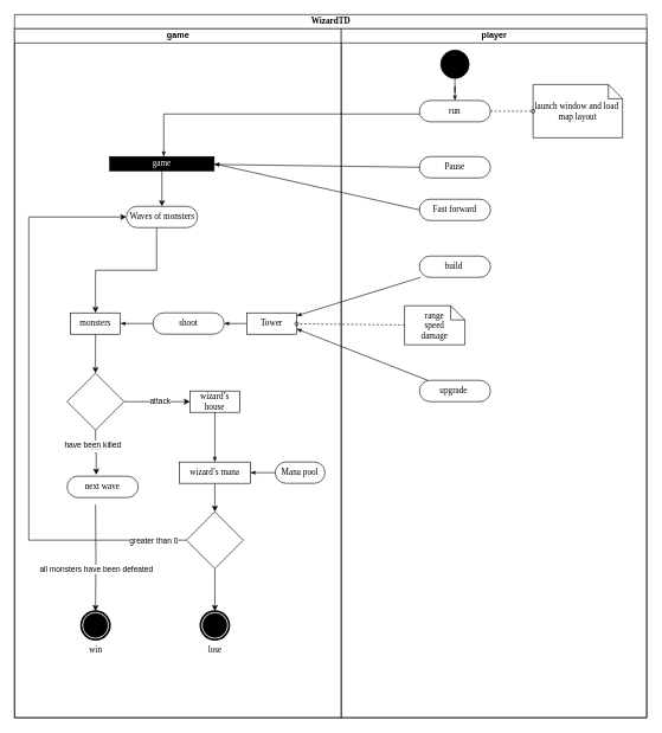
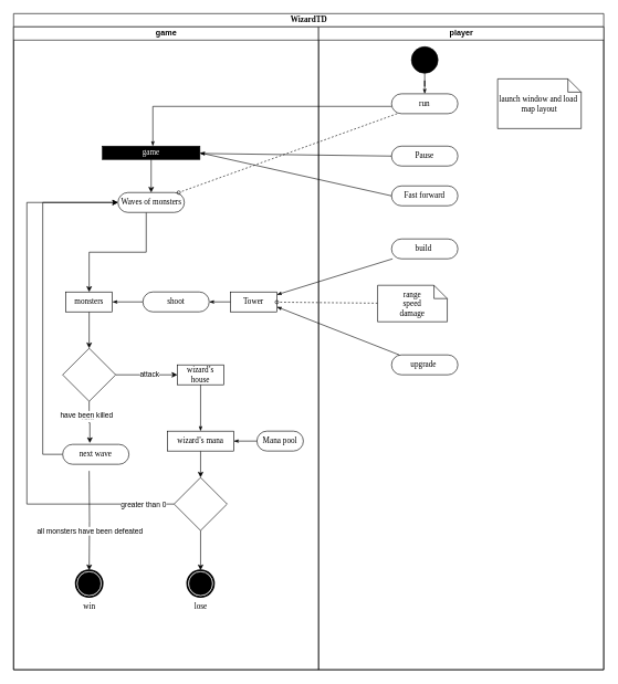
  <mxCell id="0" />
  <mxCell id="1" parent="0" />
  <mxCell id="2" value="WizardTD" style="swimlane;html=1;childLayout=stackLayout;startSize=20;rounded=0;shadow=0;comic=0;labelBackgroundColor=none;strokeWidth=1;fontFamily=Verdana;fontSize=12;align=center;" parent="1" vertex="1"><mxGeometry x="20" y="20" width="890" height="990" as="geometry" /></mxCell>
  <mxCell id="3" value="game" style="swimlane;html=1;startSize=20;" parent="2" vertex="1"><mxGeometry y="20" width="460" height="970" as="geometry" /></mxCell>
  <mxCell id="4" style="edgeStyle=orthogonalEdgeStyle;rounded=0;orthogonalLoop=1;jettySize=auto;html=1;" edge="1" parent="3" source="5" target="9"><mxGeometry relative="1" as="geometry" /></mxCell>
  <mxCell id="5" value="&lt;font color=&quot;#ffffff&quot;&gt;game&lt;/font&gt;" style="whiteSpace=wrap;html=1;rounded=0;shadow=0;comic=0;labelBackgroundColor=none;strokeWidth=1;fillColor=#000000;fontFamily=Verdana;fontSize=12;align=center;rotation=0;" parent="3" vertex="1"><mxGeometry x="134" y="180" width="147" height="20" as="geometry" /></mxCell>
  <mxCell id="6" style="edgeStyle=none;rounded=0;html=1;labelBackgroundColor=none;startArrow=none;startFill=0;startSize=5;endArrow=classicThin;endFill=1;endSize=5;jettySize=auto;orthogonalLoop=1;strokeWidth=1;fontFamily=Verdana;fontSize=12" parent="3" source="7" target="11" edge="1"><mxGeometry relative="1" as="geometry" /></mxCell>
  <mxCell id="7" value="shoot" style="rounded=1;whiteSpace=wrap;html=1;shadow=0;comic=0;labelBackgroundColor=none;strokeWidth=1;fontFamily=Verdana;fontSize=12;align=center;arcSize=50;" parent="3" vertex="1"><mxGeometry x="195" y="400" width="100" height="30" as="geometry" /></mxCell>
  <mxCell id="8" style="edgeStyle=orthogonalEdgeStyle;rounded=0;orthogonalLoop=1;jettySize=auto;html=1;" edge="1" parent="3" source="9" target="11"><mxGeometry relative="1" as="geometry"><Array as="points"><mxPoint x="200" y="340" /><mxPoint x="114" y="340" /></Array></mxGeometry></mxCell>
  <mxCell id="9" value="Waves of monsters" style="rounded=1;whiteSpace=wrap;html=1;shadow=0;comic=0;labelBackgroundColor=none;strokeWidth=1;fontFamily=Verdana;fontSize=12;align=center;arcSize=50;" vertex="1" parent="3"><mxGeometry x="157.5" y="250" width="100" height="30" as="geometry" /></mxCell>
  <mxCell id="10" value="" style="edgeStyle=orthogonalEdgeStyle;rounded=0;orthogonalLoop=1;jettySize=auto;html=1;" edge="1" parent="3" source="11" target="21"><mxGeometry relative="1" as="geometry" /></mxCell>
  <mxCell id="11" value="monsters" style="rounded=0;whiteSpace=wrap;html=1;shadow=0;comic=0;labelBackgroundColor=none;strokeWidth=1;fontFamily=Verdana;fontSize=12;align=center;arcSize=50;" vertex="1" parent="3"><mxGeometry x="79" y="400" width="70" height="30" as="geometry" /></mxCell>
  <mxCell id="12" value="Tower" style="rounded=0;whiteSpace=wrap;html=1;shadow=0;comic=0;labelBackgroundColor=none;strokeWidth=1;fontFamily=Verdana;fontSize=12;align=center;arcSize=50;" parent="3" vertex="1"><mxGeometry x="327" y="400" width="70" height="30" as="geometry" /></mxCell>
  <mxCell id="13" value="Mana pool" style="whiteSpace=wrap;html=1;shadow=0;comic=0;labelBackgroundColor=none;strokeWidth=1;fontFamily=Verdana;fontSize=12;align=center;arcSize=50;rounded=1;" parent="3" vertex="1"><mxGeometry x="367" y="610" width="70" height="30" as="geometry" /></mxCell>
  <mxCell id="14" value="wizard’s house" style="rounded=0;whiteSpace=wrap;html=1;shadow=0;comic=0;labelBackgroundColor=none;strokeWidth=1;fontFamily=Verdana;fontSize=12;align=center;arcSize=50;" vertex="1" parent="3"><mxGeometry x="247" y="510" width="70" height="30" as="geometry" /></mxCell>
  <mxCell id="15" style="edgeStyle=none;rounded=0;html=1;labelBackgroundColor=none;startArrow=none;startFill=0;startSize=5;endArrow=classicThin;endFill=1;endSize=5;jettySize=auto;orthogonalLoop=1;strokeWidth=1;fontFamily=Verdana;fontSize=12" edge="1" parent="3" source="12" target="7"><mxGeometry relative="1" as="geometry"><mxPoint x="165" y="550" as="sourcePoint" /><mxPoint x="150" y="590" as="targetPoint" /></mxGeometry></mxCell>
  <mxCell id="16" value="" style="edgeStyle=orthogonalEdgeStyle;rounded=0;orthogonalLoop=1;jettySize=auto;html=1;entryX=0.41;entryY=-0.067;entryDx=0;entryDy=0;entryPerimeter=0;" edge="1" parent="3" source="21" target="31"><mxGeometry relative="1" as="geometry"><mxPoint x="114" y="612" as="targetPoint" /></mxGeometry></mxCell>
  <mxCell id="17" value="Text" style="edgeLabel;html=1;align=center;verticalAlign=middle;resizable=0;points=[];" vertex="1" connectable="0" parent="16"><mxGeometry x="-0.244" y="-4" relative="1" as="geometry"><mxPoint as="offset" /></mxGeometry></mxCell>
  <mxCell id="18" value="have been killed" style="edgeLabel;html=1;align=center;verticalAlign=middle;resizable=0;points=[];" vertex="1" connectable="0" parent="16"><mxGeometry x="-0.378" y="-5" relative="1" as="geometry"><mxPoint as="offset" /></mxGeometry></mxCell>
  <mxCell id="19" value="" style="edgeStyle=orthogonalEdgeStyle;rounded=0;orthogonalLoop=1;jettySize=auto;html=1;" edge="1" parent="3" source="21" target="14"><mxGeometry relative="1" as="geometry" /></mxCell>
  <mxCell id="20" value="attack" style="edgeLabel;html=1;align=center;verticalAlign=middle;resizable=0;points=[];" vertex="1" connectable="0" parent="19"><mxGeometry x="0.075" y="2" relative="1" as="geometry"><mxPoint as="offset" /></mxGeometry></mxCell>
  <mxCell id="21" value="" style="rhombus;whiteSpace=wrap;html=1;fontFamily=Verdana;rounded=0;shadow=0;comic=0;labelBackgroundColor=none;strokeWidth=1;arcSize=50;" vertex="1" parent="3"><mxGeometry x="74" y="485" width="80" height="80" as="geometry" /></mxCell>
  <mxCell id="22" value="" style="edgeStyle=orthogonalEdgeStyle;rounded=0;orthogonalLoop=1;jettySize=auto;html=1;" edge="1" parent="3" target="25"><mxGeometry relative="1" as="geometry"><mxPoint x="114" y="670" as="sourcePoint" /><mxPoint x="114" y="705" as="targetPoint" /></mxGeometry></mxCell>
  <mxCell id="23" value=" all monsters have been defeated" style="edgeLabel;html=1;align=center;verticalAlign=middle;resizable=0;points=[];" vertex="1" connectable="0" parent="22"><mxGeometry x="-0.093" y="-1" relative="1" as="geometry"><mxPoint x="1" y="22" as="offset" /></mxGeometry></mxCell>
+ <mxCell id="24" value="" style="edgeStyle=orthogonalEdgeStyle;rounded=0;orthogonalLoop=1;jettySize=auto;html=1;entryX=0;entryY=0.5;entryDx=0;entryDy=0;exitX=0;exitY=0.5;exitDx=0;exitDy=0;" edge="1" parent="3" source="31" target="9"><mxGeometry relative="1" as="geometry"><mxPoint x="72" y="625" as="sourcePoint" /><mxPoint x="20" y="250" as="targetPoint" /><Array as="points"><mxPoint x="44" y="645" /><mxPoint x="44" y="265" /></Array></mxGeometry></mxCell>
  <mxCell id="25" value="win" style="shape=mxgraph.bpmn.shape;html=1;verticalLabelPosition=bottom;labelBackgroundColor=#ffffff;verticalAlign=top;perimeter=ellipsePerimeter;outline=end;symbol=terminate;rounded=0;shadow=0;comic=0;strokeWidth=1;fontFamily=Verdana;fontSize=12;align=center;" vertex="1" parent="3"><mxGeometry x="94" y="820" width="40" height="40" as="geometry" /></mxCell>
  <mxCell id="26" value="lose" style="shape=mxgraph.bpmn.shape;html=1;verticalLabelPosition=bottom;labelBackgroundColor=#ffffff;verticalAlign=top;perimeter=ellipsePerimeter;outline=end;symbol=terminate;rounded=0;shadow=0;comic=0;strokeWidth=1;fontFamily=Verdana;fontSize=12;align=center;" parent="3" vertex="1"><mxGeometry x="262" y="820" width="40" height="40" as="geometry" /></mxCell>
  <mxCell id="27" value="" style="edgeStyle=orthogonalEdgeStyle;rounded=0;orthogonalLoop=1;jettySize=auto;html=1;" edge="1" parent="3" source="30" target="26"><mxGeometry relative="1" as="geometry" /></mxCell>
  <mxCell id="28" value="" style="edgeStyle=orthogonalEdgeStyle;rounded=0;orthogonalLoop=1;jettySize=auto;html=1;entryX=0;entryY=0.5;entryDx=0;entryDy=0;exitX=0;exitY=0.5;exitDx=0;exitDy=0;" edge="1" parent="3" source="30" target="9"><mxGeometry relative="1" as="geometry"><mxPoint x="187" y="750" as="targetPoint" /><Array as="points"><mxPoint x="20" y="720" /><mxPoint x="20" y="265" /></Array></mxGeometry></mxCell>
  <mxCell id="29" value="greater than 0" style="edgeLabel;html=1;align=center;verticalAlign=middle;resizable=0;points=[];" vertex="1" connectable="0" parent="28"><mxGeometry x="-0.934" y="1" relative="1" as="geometry"><mxPoint x="-20" y="-1" as="offset" /></mxGeometry></mxCell>
  <mxCell id="30" value="" style="rhombus;whiteSpace=wrap;html=1;fontFamily=Verdana;rounded=0;shadow=0;comic=0;labelBackgroundColor=none;strokeWidth=1;arcSize=50;" vertex="1" parent="3"><mxGeometry x="242" y="680" width="80" height="80" as="geometry" /></mxCell>
  <mxCell id="31" value="next wave" style="rounded=1;whiteSpace=wrap;html=1;shadow=0;comic=0;labelBackgroundColor=none;strokeWidth=1;fontFamily=Verdana;fontSize=12;align=center;arcSize=50;" vertex="1" parent="3"><mxGeometry x="74" y="630" width="100" height="30" as="geometry" /></mxCell>
  <mxCell id="32" value="" style="edgeStyle=orthogonalEdgeStyle;rounded=0;orthogonalLoop=1;jettySize=auto;html=1;" edge="1" parent="3" source="33" target="30"><mxGeometry relative="1" as="geometry" /></mxCell>
  <mxCell id="33" value="wizard’s mana" style="rounded=0;whiteSpace=wrap;html=1;shadow=0;comic=0;labelBackgroundColor=none;strokeWidth=1;fontFamily=Verdana;fontSize=12;align=center;arcSize=50;" vertex="1" parent="3"><mxGeometry x="232" y="610" width="100" height="30" as="geometry" /></mxCell>
  <mxCell id="34" style="edgeStyle=none;rounded=0;html=1;labelBackgroundColor=none;startArrow=none;startFill=0;startSize=5;endArrow=classicThin;endFill=1;endSize=5;jettySize=auto;orthogonalLoop=1;strokeWidth=1;fontFamily=Verdana;fontSize=12;" edge="1" parent="3" source="13" target="33"><mxGeometry relative="1" as="geometry"><mxPoint x="592" y="505" as="sourcePoint" /><mxPoint x="310" y="650" as="targetPoint" /></mxGeometry></mxCell>
  <mxCell id="35" style="edgeStyle=none;rounded=0;html=1;labelBackgroundColor=none;startArrow=none;startFill=0;startSize=5;endArrow=classicThin;endFill=1;endSize=5;jettySize=auto;orthogonalLoop=1;strokeWidth=1;fontFamily=Verdana;fontSize=12;exitX=0.5;exitY=1;exitDx=0;exitDy=0;" edge="1" parent="3" source="14" target="33"><mxGeometry relative="1" as="geometry"><mxPoint x="592" y="505" as="sourcePoint" /><mxPoint x="282" y="620" as="targetPoint" /></mxGeometry></mxCell>
  <mxCell id="36" style="edgeStyle=none;rounded=0;html=1;dashed=1;labelBackgroundColor=none;startArrow=none;startFill=0;startSize=5;endArrow=oval;endFill=0;endSize=5;jettySize=auto;orthogonalLoop=1;strokeWidth=1;fontFamily=Verdana;fontSize=12" parent="2" source="43" target="12" edge="1"><mxGeometry relative="1" as="geometry"><mxPoint x="700" y="437.164" as="sourcePoint" /><mxPoint x="380" y="280" as="targetPoint" /></mxGeometry></mxCell>
  <mxCell id="37" value="player" style="swimlane;html=1;startSize=20;" parent="2" vertex="1"><mxGeometry x="460" y="20" width="430" height="970" as="geometry" /></mxCell>
  <mxCell id="38" style="edgeStyle=orthogonalEdgeStyle;rounded=0;html=1;labelBackgroundColor=none;startArrow=none;startFill=0;startSize=5;endArrow=classicThin;endFill=1;endSize=5;jettySize=auto;orthogonalLoop=1;strokeWidth=1;fontFamily=Verdana;fontSize=12" parent="37" source="39" target="40" edge="1"><mxGeometry relative="1" as="geometry" /></mxCell>
  <mxCell id="39" value="" style="ellipse;whiteSpace=wrap;html=1;rounded=0;shadow=0;comic=0;labelBackgroundColor=none;strokeWidth=1;fillColor=#000000;fontFamily=Verdana;fontSize=12;align=center;" parent="37" vertex="1"><mxGeometry x="140" y="30" width="40" height="40" as="geometry" /></mxCell>
  <mxCell id="40" value="run" style="rounded=1;whiteSpace=wrap;html=1;shadow=0;comic=0;labelBackgroundColor=none;strokeWidth=1;fontFamily=Verdana;fontSize=12;align=center;arcSize=50;" parent="37" vertex="1"><mxGeometry x="110" y="101" width="100" height="30" as="geometry" /></mxCell>
  <mxCell id="41" value="build&amp;nbsp;" style="rounded=1;whiteSpace=wrap;html=1;shadow=0;comic=0;labelBackgroundColor=none;strokeWidth=1;fontFamily=Verdana;fontSize=12;align=center;arcSize=50;" parent="37" vertex="1"><mxGeometry x="110" y="320" width="100" height="30" as="geometry" /></mxCell>
  <mxCell id="42" value="upgrade&amp;nbsp;" style="rounded=1;whiteSpace=wrap;html=1;shadow=0;comic=0;labelBackgroundColor=none;strokeWidth=1;fontFamily=Verdana;fontSize=12;align=center;arcSize=50;" parent="37" vertex="1"><mxGeometry x="110" y="495" width="100" height="30" as="geometry" /></mxCell>
- <mxCell id="43" value="range&lt;br&gt;speed&lt;br&gt;damage" style="shape=note;whiteSpace=wrap;html=1;rounded=0;shadow=0;comic=0;labelBackgroundColor=none;strokeWidth=1;fontFamily=Verdana;fontSize=12;align=center;size=20;" parent="37" vertex="1"><mxGeometry x="89" y="390" width="85" height="55" as="geometry" /></mxCell>
+ <mxCell id="43" value="range&lt;br&gt;speed&lt;br&gt;damage" style="shape=note;whiteSpace=wrap;html=1;rounded=0;shadow=0;comic=0;labelBackgroundColor=none;strokeWidth=1;fontFamily=Verdana;fontSize=12;align=center;size=20;" parent="37" vertex="1"><mxGeometry x="89" y="390" width="105" height="55" as="geometry" /></mxCell>
  <mxCell id="44" value="Pause" style="rounded=1;whiteSpace=wrap;html=1;shadow=0;comic=0;labelBackgroundColor=none;strokeWidth=1;fontFamily=Verdana;fontSize=12;align=center;arcSize=50;" vertex="1" parent="37"><mxGeometry x="110" y="180" width="100" height="30" as="geometry" /></mxCell>
  <mxCell id="45" value="Fast forward" style="rounded=1;whiteSpace=wrap;html=1;shadow=0;comic=0;labelBackgroundColor=none;strokeWidth=1;fontFamily=Verdana;fontSize=12;align=center;arcSize=50;" vertex="1" parent="37"><mxGeometry x="110" y="240" width="100" height="30" as="geometry" /></mxCell>
  <mxCell id="46" value="launch window and load&amp;nbsp; map layout" style="shape=note;whiteSpace=wrap;html=1;rounded=0;shadow=0;comic=0;labelBackgroundColor=none;strokeWidth=1;fontFamily=Verdana;fontSize=12;align=center;size=20;" vertex="1" parent="37"><mxGeometry x="270" y="78.5" width="126" height="75" as="geometry" /></mxCell>
- <mxCell id="47" style="edgeStyle=none;rounded=0;html=1;dashed=1;labelBackgroundColor=none;startArrow=none;startFill=0;startSize=5;endArrow=oval;endFill=0;endSize=5;jettySize=auto;orthogonalLoop=1;strokeWidth=1;fontFamily=Verdana;fontSize=12" edge="1" parent="37" source="40" target="46"><mxGeometry relative="1" as="geometry"><mxPoint x="99" y="427" as="sourcePoint" /><mxPoint x="-326.378" y="125" as="targetPoint" /></mxGeometry></mxCell>
+ <mxCell id="47" style="edgeStyle=none;rounded=0;html=1;dashed=1;labelBackgroundColor=none;startArrow=none;startFill=0;startSize=5;endArrow=oval;endFill=0;endSize=5;jettySize=auto;orthogonalLoop=1;strokeWidth=1;fontFamily=Verdana;fontSize=12;" edge="1" parent="37" source="40" target="9"><mxGeometry relative="1" as="geometry"><mxPoint x="99" y="427" as="sourcePoint" /><mxPoint x="-326.378" y="125" as="targetPoint" /></mxGeometry></mxCell>
  <mxCell id="48" style="edgeStyle=orthogonalEdgeStyle;rounded=0;html=1;labelBackgroundColor=none;startArrow=none;startFill=0;startSize=5;endArrow=classicThin;endFill=1;endSize=5;jettySize=auto;orthogonalLoop=1;strokeWidth=1;fontFamily=Verdana;fontSize=12" parent="2" source="40" target="5" edge="1"><mxGeometry relative="1" as="geometry"><Array as="points"><mxPoint x="210" y="140" /></Array><mxPoint x="180" y="200" as="targetPoint" /></mxGeometry></mxCell>
  <mxCell id="49" style="rounded=0;html=1;labelBackgroundColor=none;startArrow=none;startFill=0;startSize=5;endArrow=classicThin;endFill=1;endSize=5;jettySize=auto;orthogonalLoop=1;strokeWidth=1;fontFamily=Verdana;fontSize=12" parent="2" source="41" target="12" edge="1"><mxGeometry relative="1" as="geometry" /></mxCell>
  <mxCell id="50" style="edgeStyle=none;rounded=0;html=1;labelBackgroundColor=none;startArrow=none;startFill=0;startSize=5;endArrow=classicThin;endFill=1;endSize=5;jettySize=auto;orthogonalLoop=1;strokeWidth=1;fontFamily=Verdana;fontSize=12;entryX=1;entryY=0.75;entryDx=0;entryDy=0;" parent="2" source="42" target="12" edge="1"><mxGeometry relative="1" as="geometry" /></mxCell>
  <mxCell id="51" style="rounded=0;html=1;labelBackgroundColor=none;startArrow=none;startFill=0;startSize=5;endArrow=classicThin;endFill=1;endSize=5;jettySize=auto;orthogonalLoop=1;strokeWidth=1;fontFamily=Verdana;fontSize=12;exitX=0;exitY=0.5;exitDx=0;exitDy=0;" edge="1" parent="2" source="44" target="5"><mxGeometry relative="1" as="geometry"><mxPoint x="564" y="370" as="sourcePoint" /><mxPoint x="380" y="190" as="targetPoint" /></mxGeometry></mxCell>
  <mxCell id="52" style="rounded=0;html=1;labelBackgroundColor=none;startArrow=none;startFill=0;startSize=5;endArrow=classicThin;endFill=1;endSize=5;jettySize=auto;orthogonalLoop=1;strokeWidth=1;fontFamily=Verdana;fontSize=12;exitX=0;exitY=0.5;exitDx=0;exitDy=0;entryX=1;entryY=0.5;entryDx=0;entryDy=0;" edge="1" parent="2" source="45" target="5"><mxGeometry relative="1" as="geometry"><mxPoint x="564" y="370" as="sourcePoint" /><mxPoint x="337" y="444" as="targetPoint" /></mxGeometry></mxCell>
